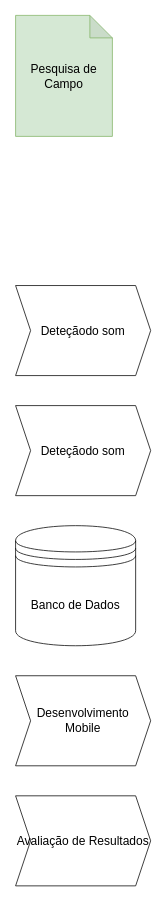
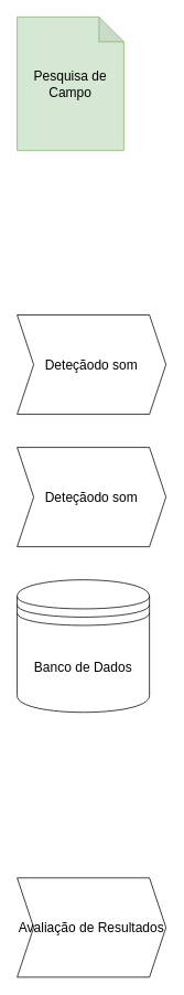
  <mxCell id="0" />
  <mxCell id="1" parent="0" />
  <mxCell id="2" value="&lt;font style=&quot;font-size: 16px;&quot;&gt;Pesquisa de Campo&lt;/font&gt;" style="shape=note;whiteSpace=wrap;html=1;backgroundOutline=1;darkOpacity=0.05;fillColor=#d5e8d4;strokeColor=#82b366;" vertex="1" parent="1"><mxGeometry x="20" y="20" width="129" height="161.25" as="geometry" /></mxCell>
  <mxCell id="3" value="&lt;span style=&quot;font-size: 16px;&quot;&gt;Deteçãodo som&lt;/span&gt;" style="shape=step;perimeter=stepPerimeter;whiteSpace=wrap;html=1;fixedSize=1;" vertex="1" parent="1"><mxGeometry x="20" y="380" width="180" height="120" as="geometry" /></mxCell>
  <mxCell id="4" value="&lt;span style=&quot;font-size: 16px;&quot;&gt;Deteçãodo som&lt;/span&gt;" style="shape=step;perimeter=stepPerimeter;whiteSpace=wrap;html=1;fixedSize=1;" vertex="1" parent="1"><mxGeometry x="20" y="540" width="180" height="120" as="geometry" /></mxCell>
  <mxCell id="5" value="&lt;font style=&quot;font-size: 16px;&quot;&gt;Banco de Dados&lt;/font&gt;" style="shape=datastore;whiteSpace=wrap;html=1;" vertex="1" parent="1"><mxGeometry x="20" y="700" width="160" height="160" as="geometry" /></mxCell>
- <mxCell id="6" value="&lt;span style=&quot;font-size: 16px;&quot;&gt;Desenvolvimento&lt;/span&gt;&lt;div&gt;&lt;span style=&quot;font-size: 16px;&quot;&gt;Mobile&lt;/span&gt;&lt;/div&gt;" style="shape=step;perimeter=stepPerimeter;whiteSpace=wrap;html=1;fixedSize=1;" vertex="1" parent="1"><mxGeometry x="20" y="900" width="180" height="120" as="geometry" /></mxCell>
  <mxCell id="7" value="&lt;span style=&quot;font-size: 16px;&quot;&gt;Avaliação de Resultados&lt;/span&gt;" style="shape=step;perimeter=stepPerimeter;whiteSpace=wrap;html=1;fixedSize=1;" vertex="1" parent="1"><mxGeometry x="20" y="1060" width="180" height="120" as="geometry" /></mxCell>
